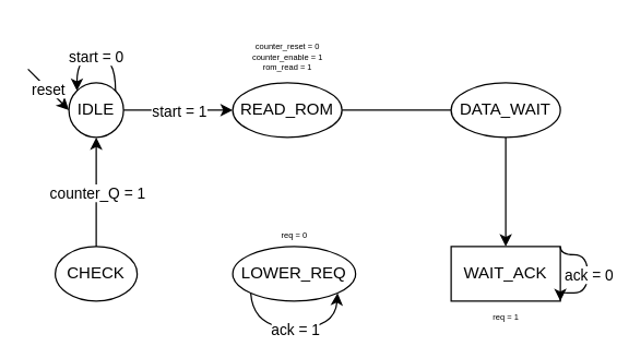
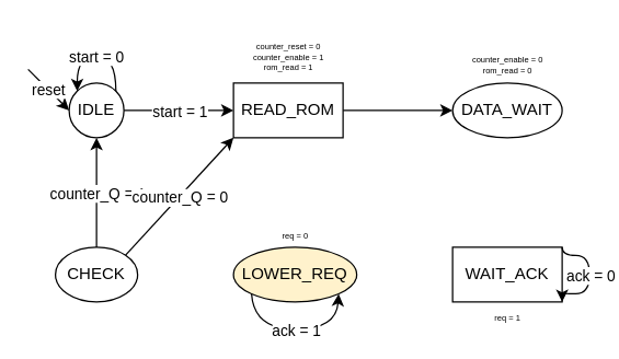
  <mxCell id="0" />
  <mxCell id="1" parent="0" />
  <mxCell id="2" value="" style="edgeStyle=orthogonalEdgeStyle;rounded=0;orthogonalLoop=1;jettySize=auto;html=1;" parent="1" source="4" target="8" edge="1"><mxGeometry relative="1" as="geometry" /></mxCell>
  <mxCell id="3" value="start = 1" style="edgeLabel;html=1;align=center;verticalAlign=middle;resizable=0;points=[];" parent="2" vertex="1" connectable="0"><mxGeometry relative="1" as="geometry"><mxPoint as="offset" /></mxGeometry></mxCell>
  <mxCell id="4" value="IDLE" style="ellipse;whiteSpace=wrap;html=1;aspect=fixed;" parent="1" vertex="1"><mxGeometry x="50" y="60" width="40" height="40" as="geometry" /></mxCell>
  <mxCell id="5" style="edgeStyle=orthogonalEdgeStyle;rounded=0;orthogonalLoop=1;jettySize=auto;html=1;exitX=1;exitY=0;exitDx=0;exitDy=0;entryX=0;entryY=0;entryDx=0;entryDy=0;curved=1;" parent="1" source="4" target="4" edge="1"><mxGeometry relative="1" as="geometry"><Array as="points"><mxPoint x="84" y="40" /><mxPoint x="56" y="40" /></Array></mxGeometry></mxCell>
  <mxCell id="6" value="start = 0" style="edgeLabel;html=1;align=center;verticalAlign=middle;resizable=0;points=[];" parent="5" vertex="1" connectable="0"><mxGeometry relative="1" as="geometry"><mxPoint as="offset" /></mxGeometry></mxCell>
- <mxCell id="7" value="" style="edgeStyle=orthogonalEdgeStyle;rounded=0;orthogonalLoop=1;jettySize=auto;html=1;endArrow=none;" parent="1" source="8" target="10" edge="1"><mxGeometry relative="1" as="geometry" /></mxCell>
- <mxCell id="8" value="READ_ROM" style="ellipse;whiteSpace=wrap;html=1;" parent="1" vertex="1"><mxGeometry x="170" y="60" width="80" height="40" as="geometry" /></mxCell>
- <mxCell id="9" value="" style="edgeStyle=orthogonalEdgeStyle;rounded=0;orthogonalLoop=1;jettySize=auto;html=1;" parent="1" source="10" target="11" edge="1"><mxGeometry relative="1" as="geometry" /></mxCell>
+ <mxCell id="7" value="" style="edgeStyle=orthogonalEdgeStyle;rounded=0;orthogonalLoop=1;jettySize=auto;html=1;" parent="1" source="8" target="10" edge="1"><mxGeometry relative="1" as="geometry" /></mxCell>
+ <mxCell id="8" value="READ_ROM" style="whiteSpace=wrap;html=1;rounded=0;" parent="1" vertex="1"><mxGeometry x="170" y="60" width="80" height="40" as="geometry" /></mxCell>
  <mxCell id="10" value="DATA_WAIT" style="ellipse;whiteSpace=wrap;html=1;" parent="1" vertex="1"><mxGeometry x="330" y="60" width="80" height="40" as="geometry" /></mxCell>
  <mxCell id="11" value="WAIT_ACK" style="whiteSpace=wrap;html=1;rounded=0;" parent="1" vertex="1"><mxGeometry x="330" y="180" width="80" height="40" as="geometry" /></mxCell>
- <mxCell id="12" value="LOWER_REQ" style="ellipse;whiteSpace=wrap;html=1;" parent="1" vertex="1"><mxGeometry x="170" y="180" width="90" height="40" as="geometry" /></mxCell>
+ <mxCell id="12" value="LOWER_REQ" style="ellipse;whiteSpace=wrap;html=1;fillColor=#fff2cc;" parent="1" vertex="1"><mxGeometry x="170" y="180" width="90" height="40" as="geometry" /></mxCell>
  <mxCell id="13" value="" style="edgeStyle=orthogonalEdgeStyle;rounded=0;orthogonalLoop=1;jettySize=auto;html=1;" parent="1" source="17" target="4" edge="1"><mxGeometry relative="1" as="geometry" /></mxCell>
  <mxCell id="14" value="counter_Q = 1" style="edgeLabel;html=1;align=center;verticalAlign=middle;resizable=0;points=[];" parent="13" vertex="1" connectable="0"><mxGeometry relative="1" as="geometry"><mxPoint as="offset" /></mxGeometry></mxCell>
+ <mxCell id="15" style="rounded=0;orthogonalLoop=1;jettySize=auto;html=1;exitX=1;exitY=0;exitDx=0;exitDy=0;entryX=0;entryY=1;entryDx=0;entryDy=0;" parent="1" source="17" target="8" edge="1"><mxGeometry relative="1" as="geometry" /></mxCell>
+ <mxCell id="16" value="counter_Q = 0" style="edgeLabel;html=1;align=center;verticalAlign=middle;resizable=0;points=[];" parent="15" vertex="1" connectable="0"><mxGeometry relative="1" as="geometry"><mxPoint as="offset" /></mxGeometry></mxCell>
  <mxCell id="17" value="CHECK" style="ellipse;whiteSpace=wrap;html=1;" parent="1" vertex="1"><mxGeometry x="40" y="180" width="60" height="40" as="geometry" /></mxCell>
  <mxCell id="18" value="" style="endArrow=classic;html=1;rounded=0;entryX=0;entryY=0.5;entryDx=0;entryDy=0;" parent="1" target="4" edge="1"><mxGeometry width="50" height="50" relative="1" as="geometry"><mxPoint x="20" y="50" as="sourcePoint" /><mxPoint x="20" y="10" as="targetPoint" /></mxGeometry></mxCell>
  <mxCell id="19" value="reset" style="edgeLabel;html=1;align=center;verticalAlign=middle;resizable=0;points=[];" parent="18" vertex="1" connectable="0"><mxGeometry relative="1" as="geometry"><mxPoint as="offset" /></mxGeometry></mxCell>
  <mxCell id="20" value="" style="endArrow=classic;html=1;rounded=0;exitX=0;exitY=1;exitDx=0;exitDy=0;entryX=1;entryY=1;entryDx=0;entryDy=0;curved=1;" parent="1" source="12" target="12" edge="1"><mxGeometry width="50" height="50" relative="1" as="geometry"><mxPoint x="235" y="230" as="sourcePoint" /><mxPoint x="285" y="180" as="targetPoint" /><Array as="points"><mxPoint x="185" y="240" /><mxPoint x="245" y="240" /></Array></mxGeometry></mxCell>
  <mxCell id="21" value="ack = 1" style="edgeLabel;html=1;align=center;verticalAlign=middle;resizable=0;points=[];" parent="20" vertex="1" connectable="0"><mxGeometry relative="1" as="geometry"><mxPoint as="offset" /></mxGeometry></mxCell>
  <mxCell id="22" style="edgeStyle=orthogonalEdgeStyle;rounded=0;orthogonalLoop=1;jettySize=auto;html=1;exitX=1;exitY=0;exitDx=0;exitDy=0;entryX=1;entryY=1;entryDx=0;entryDy=0;curved=1;" parent="1" source="11" target="11" edge="1"><mxGeometry relative="1" as="geometry"><Array as="points"><mxPoint x="430" y="186" /><mxPoint x="430" y="214" /></Array></mxGeometry></mxCell>
  <mxCell id="23" value="ack = 0" style="edgeLabel;html=1;align=center;verticalAlign=middle;resizable=0;points=[];" parent="22" vertex="1" connectable="0"><mxGeometry relative="1" as="geometry"><mxPoint as="offset" /></mxGeometry></mxCell>
  <mxCell id="24" value="&lt;div style=&quot;line-height: 60%;&quot;&gt;&lt;font style=&quot;font-size: 6px; line-height: 60%;&quot;&gt;counter_reset = 0&lt;/font&gt;&lt;/div&gt;&lt;div style=&quot;line-height: 60%;&quot;&gt;&lt;font style=&quot;font-size: 6px; line-height: 60%;&quot;&gt;counter_enable = 1&lt;/font&gt;&lt;/div&gt;&lt;div style=&quot;line-height: 60%;&quot;&gt;&lt;font style=&quot;font-size: 6px; line-height: 60%;&quot;&gt;rom_read = 1&lt;/font&gt;&lt;/div&gt;" style="text;html=1;align=center;verticalAlign=middle;whiteSpace=wrap;rounded=0;spacing=2;" parent="1" vertex="1"><mxGeometry x="182.5" y="20" width="55" height="40" as="geometry" /></mxCell>
+ <mxCell id="25" value="&lt;div style=&quot;line-height: 60%;&quot;&gt;&lt;font style=&quot;font-size: 6px; line-height: 60%;&quot;&gt;counter_enable = 0&lt;/font&gt;&lt;/div&gt;&lt;div style=&quot;line-height: 60%;&quot;&gt;&lt;font style=&quot;font-size: 6px; line-height: 60%;&quot;&gt;rom_read = 0&lt;/font&gt;&lt;/div&gt;" style="text;html=1;align=center;verticalAlign=middle;whiteSpace=wrap;rounded=0;spacing=2;" parent="1" vertex="1"><mxGeometry x="342.5" y="30" width="55" height="30" as="geometry" /></mxCell>
  <mxCell id="26" value="&lt;div style=&quot;line-height: 60%;&quot;&gt;&lt;font style=&quot;font-size: 6px; line-height: 60%;&quot;&gt;req = 1&lt;/font&gt;&lt;/div&gt;" style="text;html=1;align=center;verticalAlign=middle;whiteSpace=wrap;rounded=0;spacing=2;" parent="1" vertex="1"><mxGeometry x="342.5" y="220" width="55" height="20" as="geometry" /></mxCell>
  <mxCell id="27" value="&lt;div style=&quot;line-height: 60%;&quot;&gt;&lt;font style=&quot;font-size: 6px; line-height: 60%;&quot;&gt;req = 0&lt;/font&gt;&lt;/div&gt;" style="text;html=1;align=center;verticalAlign=middle;whiteSpace=wrap;rounded=0;spacing=2;" parent="1" vertex="1"><mxGeometry x="187.5" y="160" width="55" height="20" as="geometry" /></mxCell>
